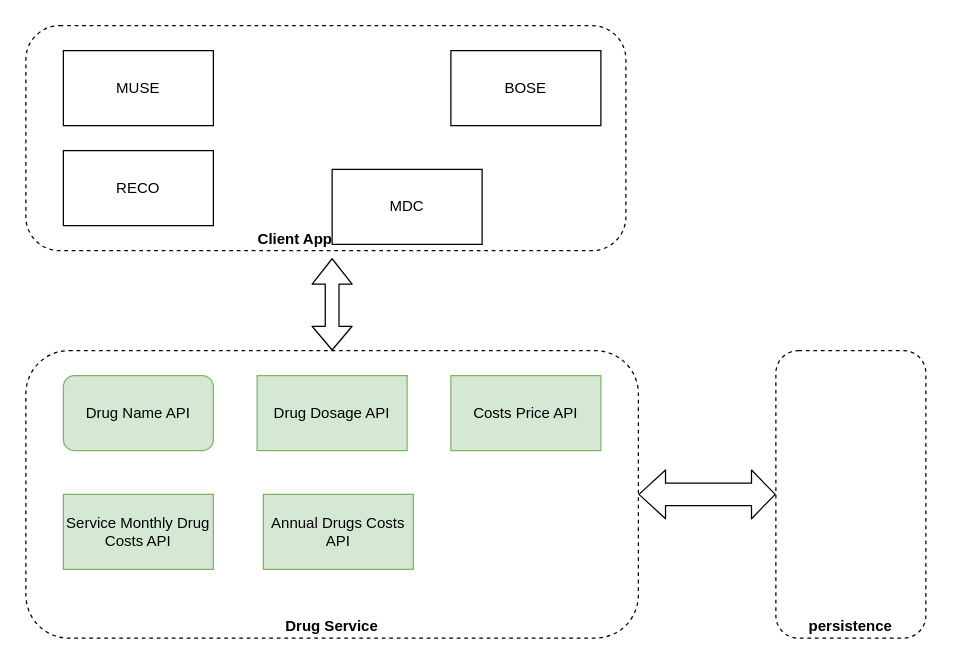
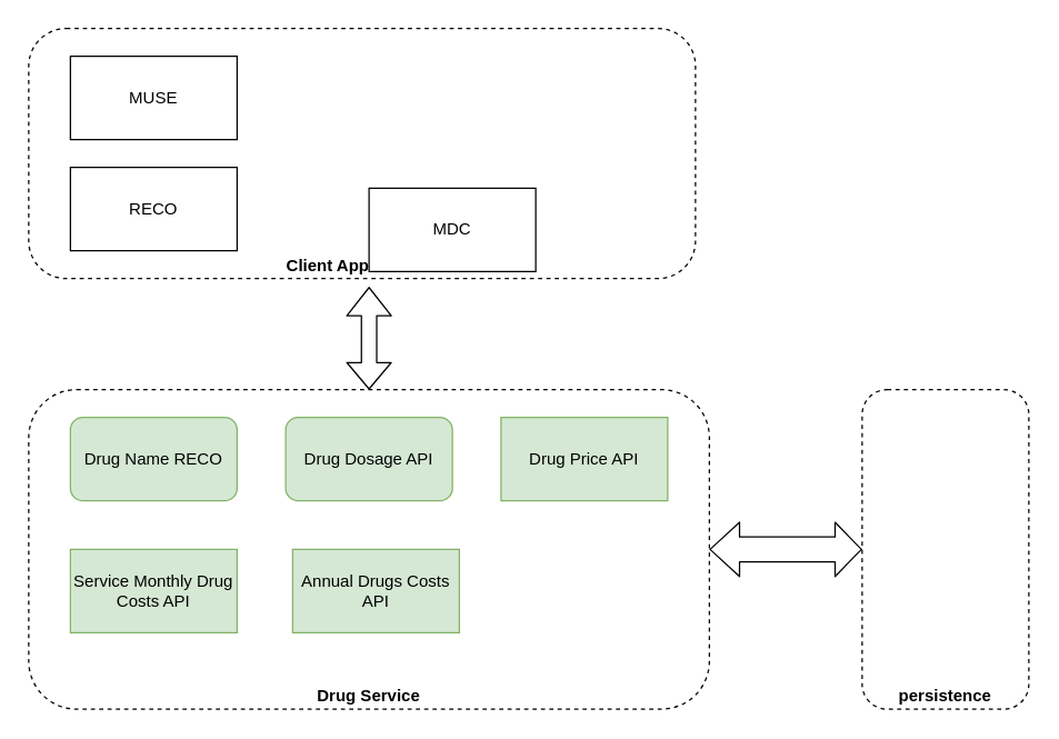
  <mxCell id="0" />
  <mxCell id="1" parent="0" />
  <mxCell id="2" value="&lt;b&gt;Client Applications&lt;/b&gt;" style="rounded=1;whiteSpace=wrap;html=1;verticalAlign=bottom;dashed=1;" vertex="1" parent="1"><mxGeometry x="20" y="20" width="480" height="180" as="geometry" /></mxCell>
  <mxCell id="3" value="MUSE" style="rounded=0;whiteSpace=wrap;html=1;" vertex="1" parent="1"><mxGeometry x="50" y="40" width="120" height="60" as="geometry" /></mxCell>
  <mxCell id="4" value="RECO" style="rounded=0;whiteSpace=wrap;html=1;" vertex="1" parent="1"><mxGeometry x="50" y="120" width="120" height="60" as="geometry" /></mxCell>
  <mxCell id="5" value="MDC" style="rounded=0;whiteSpace=wrap;html=1;" vertex="1" parent="1"><mxGeometry x="265" y="135" width="120" height="60" as="geometry" /></mxCell>
- <mxCell id="6" value="BOSE" style="rounded=0;whiteSpace=wrap;html=1;" vertex="1" parent="1"><mxGeometry x="360" y="40" width="120" height="60" as="geometry" /></mxCell>
  <mxCell id="7" value="&lt;b&gt;Drug Service&lt;/b&gt;" style="rounded=1;whiteSpace=wrap;html=1;dashed=1;verticalAlign=bottom;" vertex="1" parent="1"><mxGeometry x="20" y="280" width="490" height="230" as="geometry" /></mxCell>
- <mxCell id="8" value="Drug Name API" style="rounded=1;whiteSpace=wrap;html=1;fillColor=#d5e8d4;strokeColor=#82b366;" vertex="1" parent="1"><mxGeometry x="50" y="300" width="120" height="60" as="geometry" /></mxCell>
- <mxCell id="9" value="Drug Dosage API" style="rounded=0;whiteSpace=wrap;html=1;fillColor=#d5e8d4;strokeColor=#82b366;" vertex="1" parent="1"><mxGeometry x="205" y="300" width="120" height="60" as="geometry" /></mxCell>
- <mxCell id="10" value="Costs Price API" style="rounded=0;whiteSpace=wrap;html=1;fillColor=#d5e8d4;strokeColor=#82b366;" vertex="1" parent="1"><mxGeometry x="360" y="300" width="120" height="60" as="geometry" /></mxCell>
+ <mxCell id="8" value="Drug Name RECO" style="rounded=1;whiteSpace=wrap;html=1;fillColor=#d5e8d4;strokeColor=#82b366;" vertex="1" parent="1"><mxGeometry x="50" y="300" width="120" height="60" as="geometry" /></mxCell>
+ <mxCell id="9" value="Drug Dosage API" style="whiteSpace=wrap;html=1;fillColor=#d5e8d4;strokeColor=#82b366;rounded=1;" vertex="1" parent="1"><mxGeometry x="205" y="300" width="120" height="60" as="geometry" /></mxCell>
+ <mxCell id="10" value="Drug Price API" style="rounded=0;whiteSpace=wrap;html=1;fillColor=#d5e8d4;strokeColor=#82b366;" vertex="1" parent="1"><mxGeometry x="360" y="300" width="120" height="60" as="geometry" /></mxCell>
  <mxCell id="11" value="Service Monthly Drug Costs API" style="rounded=0;whiteSpace=wrap;html=1;fillColor=#d5e8d4;strokeColor=#82b366;" vertex="1" parent="1"><mxGeometry x="50" y="395" width="120" height="60" as="geometry" /></mxCell>
  <mxCell id="12" value="Annual Drugs Costs API" style="rounded=0;whiteSpace=wrap;html=1;fillColor=#d5e8d4;strokeColor=#82b366;" vertex="1" parent="1"><mxGeometry x="210" y="395" width="120" height="60" as="geometry" /></mxCell>
  <mxCell id="13" value="persistence" style="rounded=1;whiteSpace=wrap;html=1;dashed=1;verticalAlign=bottom;fontStyle=1" vertex="1" parent="1"><mxGeometry x="620" y="280" width="120" height="230" as="geometry" /></mxCell>
  <mxCell id="14" value="" style="shape=flexArrow;endArrow=classic;startArrow=classic;html=1;width=18;startSize=6.74;exitX=1;exitY=0.5;exitDx=0;exitDy=0;entryX=0;entryY=0.5;entryDx=0;entryDy=0;" edge="1" parent="1" source="7" target="13"><mxGeometry width="50" height="50" relative="1" as="geometry"><mxPoint x="540" y="440" as="sourcePoint" /><mxPoint x="610" y="440" as="targetPoint" /></mxGeometry></mxCell>
  <mxCell id="15" value="" style="shape=flexArrow;endArrow=classic;startArrow=classic;html=1;exitX=0.5;exitY=0;exitDx=0;exitDy=0;width=11;endSize=6.46;" edge="1" parent="1" source="7"><mxGeometry width="50" height="50" relative="1" as="geometry"><mxPoint x="220" y="260" as="sourcePoint" /><mxPoint x="265" y="206" as="targetPoint" /></mxGeometry></mxCell>
